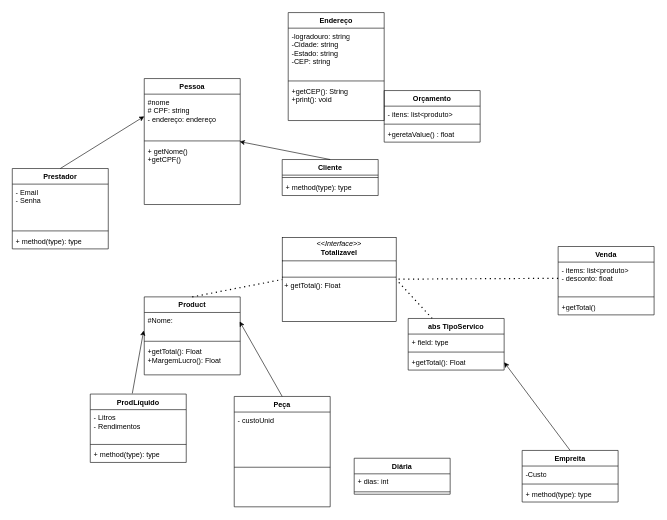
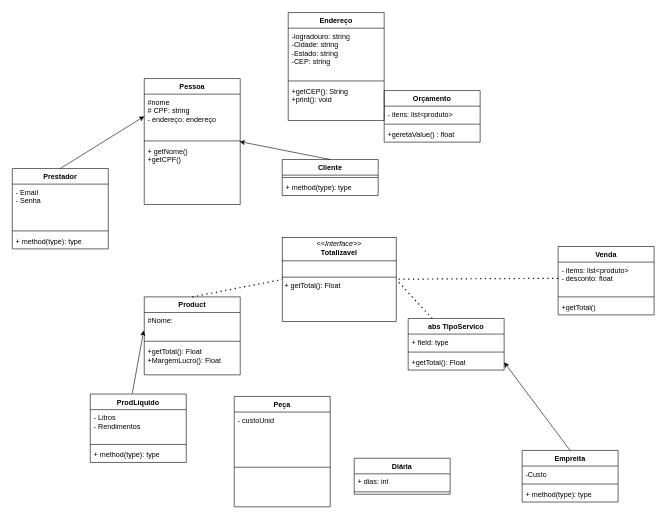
  <mxCell id="0" />
  <mxCell id="1" parent="0" />
  <mxCell id="2" value="Product" style="swimlane;fontStyle=1;align=center;verticalAlign=top;childLayout=stackLayout;horizontal=1;startSize=26;horizontalStack=0;resizeParent=1;resizeParentMax=0;resizeLast=0;collapsible=1;marginBottom=0;whiteSpace=wrap;html=1;" parent="1" vertex="1"><mxGeometry x="240" y="494" width="160" height="130" as="geometry" /></mxCell>
  <mxCell id="3" value="#Nome:&amp;nbsp;&lt;div&gt;&lt;br&gt;&lt;/div&gt;" style="text;strokeColor=none;fillColor=none;align=left;verticalAlign=top;spacingLeft=4;spacingRight=4;overflow=hidden;rotatable=0;points=[[0,0.5],[1,0.5]];portConstraint=eastwest;whiteSpace=wrap;html=1;" parent="2" vertex="1"><mxGeometry y="26" width="160" height="44" as="geometry" /></mxCell>
  <mxCell id="4" value="" style="line;strokeWidth=1;fillColor=none;align=left;verticalAlign=middle;spacingTop=-1;spacingLeft=3;spacingRight=3;rotatable=0;labelPosition=right;points=[];portConstraint=eastwest;strokeColor=inherit;" parent="2" vertex="1"><mxGeometry y="70" width="160" height="8" as="geometry" /></mxCell>
  <mxCell id="5" value="+getTotal(): Float&lt;div&gt;+MargemLucro(): Float&lt;br&gt;&lt;div&gt;&lt;br&gt;&lt;/div&gt;&lt;/div&gt;" style="text;strokeColor=none;fillColor=none;align=left;verticalAlign=top;spacingLeft=4;spacingRight=4;overflow=hidden;rotatable=0;points=[[0,0.5],[1,0.5]];portConstraint=eastwest;whiteSpace=wrap;html=1;" parent="2" vertex="1"><mxGeometry y="78" width="160" height="52" as="geometry" /></mxCell>
  <mxCell id="6" value="Orçamento" style="swimlane;fontStyle=1;align=center;verticalAlign=top;childLayout=stackLayout;horizontal=1;startSize=26;horizontalStack=0;resizeParent=1;resizeParentMax=0;resizeLast=0;collapsible=1;marginBottom=0;whiteSpace=wrap;html=1;" parent="1" vertex="1"><mxGeometry x="640" y="150" width="160" height="86" as="geometry" /></mxCell>
  <mxCell id="7" value="- itens: list&amp;lt;produto&amp;gt;" style="text;strokeColor=none;fillColor=none;align=left;verticalAlign=top;spacingLeft=4;spacingRight=4;overflow=hidden;rotatable=0;points=[[0,0.5],[1,0.5]];portConstraint=eastwest;whiteSpace=wrap;html=1;" parent="6" vertex="1"><mxGeometry y="26" width="160" height="26" as="geometry" /></mxCell>
  <mxCell id="8" value="" style="line;strokeWidth=1;fillColor=none;align=left;verticalAlign=middle;spacingTop=-1;spacingLeft=3;spacingRight=3;rotatable=0;labelPosition=right;points=[];portConstraint=eastwest;strokeColor=inherit;" parent="6" vertex="1"><mxGeometry y="52" width="160" height="8" as="geometry" /></mxCell>
  <mxCell id="9" value="+geretaValue() : float" style="text;strokeColor=none;fillColor=none;align=left;verticalAlign=top;spacingLeft=4;spacingRight=4;overflow=hidden;rotatable=0;points=[[0,0.5],[1,0.5]];portConstraint=eastwest;whiteSpace=wrap;html=1;" parent="6" vertex="1"><mxGeometry y="60" width="160" height="26" as="geometry" /></mxCell>
  <mxCell id="10" value="Pessoa" style="swimlane;fontStyle=1;align=center;verticalAlign=top;childLayout=stackLayout;horizontal=1;startSize=26;horizontalStack=0;resizeParent=1;resizeParentMax=0;resizeLast=0;collapsible=1;marginBottom=0;whiteSpace=wrap;html=1;" parent="1" vertex="1"><mxGeometry x="240" y="130" width="160" height="210" as="geometry" /></mxCell>
  <mxCell id="11" value="#nome&lt;div&gt;# CPF: string&lt;/div&gt;&lt;div&gt;- endereço: endereço&lt;/div&gt;" style="text;strokeColor=none;fillColor=none;align=left;verticalAlign=top;spacingLeft=4;spacingRight=4;overflow=hidden;rotatable=0;points=[[0,0.5],[1,0.5]];portConstraint=eastwest;whiteSpace=wrap;html=1;" parent="10" vertex="1"><mxGeometry y="26" width="160" height="74" as="geometry" /></mxCell>
  <mxCell id="12" value="" style="line;strokeWidth=1;fillColor=none;align=left;verticalAlign=middle;spacingTop=-1;spacingLeft=3;spacingRight=3;rotatable=0;labelPosition=right;points=[];portConstraint=eastwest;strokeColor=inherit;" parent="10" vertex="1"><mxGeometry y="100" width="160" height="8" as="geometry" /></mxCell>
  <mxCell id="13" value="+ getNome()&lt;div&gt;+getCPF()&lt;/div&gt;&lt;div&gt;&lt;br&gt;&lt;/div&gt;" style="text;strokeColor=none;fillColor=none;align=left;verticalAlign=top;spacingLeft=4;spacingRight=4;overflow=hidden;rotatable=0;points=[[0,0.5],[1,0.5]];portConstraint=eastwest;whiteSpace=wrap;html=1;" parent="10" vertex="1"><mxGeometry y="108" width="160" height="102" as="geometry" /></mxCell>
  <mxCell id="14" value="Prestador" style="swimlane;fontStyle=1;align=center;verticalAlign=top;childLayout=stackLayout;horizontal=1;startSize=26;horizontalStack=0;resizeParent=1;resizeParentMax=0;resizeLast=0;collapsible=1;marginBottom=0;whiteSpace=wrap;html=1;" parent="1" vertex="1"><mxGeometry x="20" y="280" width="160" height="134" as="geometry" /></mxCell>
  <mxCell id="15" value="- Email&lt;div&gt;- Senha&lt;/div&gt;&lt;div&gt;&lt;br&gt;&lt;/div&gt;" style="text;strokeColor=none;fillColor=none;align=left;verticalAlign=top;spacingLeft=4;spacingRight=4;overflow=hidden;rotatable=0;points=[[0,0.5],[1,0.5]];portConstraint=eastwest;whiteSpace=wrap;html=1;" parent="14" vertex="1"><mxGeometry y="26" width="160" height="74" as="geometry" /></mxCell>
  <mxCell id="16" value="" style="line;strokeWidth=1;fillColor=none;align=left;verticalAlign=middle;spacingTop=-1;spacingLeft=3;spacingRight=3;rotatable=0;labelPosition=right;points=[];portConstraint=eastwest;strokeColor=inherit;" parent="14" vertex="1"><mxGeometry y="100" width="160" height="8" as="geometry" /></mxCell>
  <mxCell id="17" value="+ method(type): type" style="text;strokeColor=none;fillColor=none;align=left;verticalAlign=top;spacingLeft=4;spacingRight=4;overflow=hidden;rotatable=0;points=[[0,0.5],[1,0.5]];portConstraint=eastwest;whiteSpace=wrap;html=1;" parent="14" vertex="1"><mxGeometry y="108" width="160" height="26" as="geometry" /></mxCell>
  <mxCell id="18" value="Cliente" style="swimlane;fontStyle=1;align=center;verticalAlign=top;childLayout=stackLayout;horizontal=1;startSize=26;horizontalStack=0;resizeParent=1;resizeParentMax=0;resizeLast=0;collapsible=1;marginBottom=0;whiteSpace=wrap;html=1;" parent="1" vertex="1"><mxGeometry x="470" y="265" width="160" height="60" as="geometry" /></mxCell>
  <mxCell id="19" value="" style="line;strokeWidth=1;fillColor=none;align=left;verticalAlign=middle;spacingTop=-1;spacingLeft=3;spacingRight=3;rotatable=0;labelPosition=right;points=[];portConstraint=eastwest;strokeColor=inherit;" parent="18" vertex="1"><mxGeometry y="26" width="160" height="8" as="geometry" /></mxCell>
  <mxCell id="20" value="+ method(type): type" style="text;strokeColor=none;fillColor=none;align=left;verticalAlign=top;spacingLeft=4;spacingRight=4;overflow=hidden;rotatable=0;points=[[0,0.5],[1,0.5]];portConstraint=eastwest;whiteSpace=wrap;html=1;" parent="18" vertex="1"><mxGeometry y="34" width="160" height="26" as="geometry" /></mxCell>
  <mxCell id="21" value="" style="endArrow=classic;html=1;rounded=0;exitX=0.5;exitY=0;exitDx=0;exitDy=0;entryX=0.994;entryY=-0.029;entryDx=0;entryDy=0;entryPerimeter=0;" parent="1" source="18" target="13" edge="1"><mxGeometry width="50" height="50" relative="1" as="geometry"><mxPoint x="300" y="200" as="sourcePoint" /><mxPoint x="490" y="220" as="targetPoint" /></mxGeometry></mxCell>
  <mxCell id="22" value="" style="endArrow=classic;html=1;rounded=0;entryX=0;entryY=0.5;entryDx=0;entryDy=0;exitX=0.5;exitY=0;exitDx=0;exitDy=0;" parent="1" source="14" target="11" edge="1"><mxGeometry width="50" height="50" relative="1" as="geometry"><mxPoint x="140" y="170" as="sourcePoint" /><mxPoint x="350" y="150" as="targetPoint" /></mxGeometry></mxCell>
  <mxCell id="23" value="ProdLíquido" style="swimlane;fontStyle=1;align=center;verticalAlign=top;childLayout=stackLayout;horizontal=1;startSize=26;horizontalStack=0;resizeParent=1;resizeParentMax=0;resizeLast=0;collapsible=1;marginBottom=0;whiteSpace=wrap;html=1;" parent="1" vertex="1"><mxGeometry x="150" y="656" width="160" height="114" as="geometry" /></mxCell>
  <mxCell id="24" value="- Litros&lt;div&gt;- Rendimentos&lt;/div&gt;" style="text;strokeColor=none;fillColor=none;align=left;verticalAlign=top;spacingLeft=4;spacingRight=4;overflow=hidden;rotatable=0;points=[[0,0.5],[1,0.5]];portConstraint=eastwest;whiteSpace=wrap;html=1;" parent="23" vertex="1"><mxGeometry y="26" width="160" height="54" as="geometry" /></mxCell>
  <mxCell id="25" value="" style="line;strokeWidth=1;fillColor=none;align=left;verticalAlign=middle;spacingTop=-1;spacingLeft=3;spacingRight=3;rotatable=0;labelPosition=right;points=[];portConstraint=eastwest;strokeColor=inherit;" parent="23" vertex="1"><mxGeometry y="80" width="160" height="8" as="geometry" /></mxCell>
  <mxCell id="26" value="+ method(type): type" style="text;strokeColor=none;fillColor=none;align=left;verticalAlign=top;spacingLeft=4;spacingRight=4;overflow=hidden;rotatable=0;points=[[0,0.5],[1,0.5]];portConstraint=eastwest;whiteSpace=wrap;html=1;" parent="23" vertex="1"><mxGeometry y="88" width="160" height="26" as="geometry" /></mxCell>
  <mxCell id="27" value="Peça" style="swimlane;fontStyle=1;align=center;verticalAlign=top;childLayout=stackLayout;horizontal=1;startSize=26;horizontalStack=0;resizeParent=1;resizeParentMax=0;resizeLast=0;collapsible=1;marginBottom=0;whiteSpace=wrap;html=1;" parent="1" vertex="1"><mxGeometry x="390" y="660" width="160" height="184" as="geometry" /></mxCell>
  <mxCell id="28" value="- custoUnid" style="text;strokeColor=none;fillColor=none;align=left;verticalAlign=top;spacingLeft=4;spacingRight=4;overflow=hidden;rotatable=0;points=[[0,0.5],[1,0.5]];portConstraint=eastwest;whiteSpace=wrap;html=1;" parent="27" vertex="1"><mxGeometry y="26" width="160" height="26" as="geometry" /></mxCell>
  <mxCell id="29" value="" style="line;strokeWidth=1;fillColor=none;align=left;verticalAlign=middle;spacingTop=-1;spacingLeft=3;spacingRight=3;rotatable=0;labelPosition=right;points=[];portConstraint=eastwest;strokeColor=inherit;" parent="27" vertex="1"><mxGeometry y="52" width="160" height="132" as="geometry" /></mxCell>
- <mxCell id="30" value="" style="endArrow=classic;html=1;rounded=0;entryX=0.994;entryY=0.341;entryDx=0;entryDy=0;entryPerimeter=0;exitX=0.5;exitY=0;exitDx=0;exitDy=0;" parent="1" target="3" edge="1" source="27"><mxGeometry width="50" height="50" relative="1" as="geometry"><mxPoint x="420" y="650" as="sourcePoint" /><mxPoint x="480" y="460" as="targetPoint" /></mxGeometry></mxCell>
  <mxCell id="31" value="" style="endArrow=classic;html=1;rounded=0;entryX=-0.006;entryY=0.682;entryDx=0;entryDy=0;entryPerimeter=0;exitX=0.438;exitY=-0.009;exitDx=0;exitDy=0;exitPerimeter=0;" parent="1" source="23" target="3" edge="1"><mxGeometry width="50" height="50" relative="1" as="geometry"><mxPoint x="181" y="705" as="sourcePoint" /><mxPoint x="90" y="590" as="targetPoint" /></mxGeometry></mxCell>
  <mxCell id="32" value="Empreita" style="swimlane;fontStyle=1;align=center;verticalAlign=top;childLayout=stackLayout;horizontal=1;startSize=26;horizontalStack=0;resizeParent=1;resizeParentMax=0;resizeLast=0;collapsible=1;marginBottom=0;whiteSpace=wrap;html=1;" parent="1" vertex="1"><mxGeometry x="870" y="750" width="160" height="86" as="geometry" /></mxCell>
  <mxCell id="33" value="-Custo" style="text;strokeColor=none;fillColor=none;align=left;verticalAlign=top;spacingLeft=4;spacingRight=4;overflow=hidden;rotatable=0;points=[[0,0.5],[1,0.5]];portConstraint=eastwest;whiteSpace=wrap;html=1;" parent="32" vertex="1"><mxGeometry y="26" width="160" height="26" as="geometry" /></mxCell>
  <mxCell id="34" value="" style="line;strokeWidth=1;fillColor=none;align=left;verticalAlign=middle;spacingTop=-1;spacingLeft=3;spacingRight=3;rotatable=0;labelPosition=right;points=[];portConstraint=eastwest;strokeColor=inherit;" parent="32" vertex="1"><mxGeometry y="52" width="160" height="8" as="geometry" /></mxCell>
  <mxCell id="35" value="+ method(type): type" style="text;strokeColor=none;fillColor=none;align=left;verticalAlign=top;spacingLeft=4;spacingRight=4;overflow=hidden;rotatable=0;points=[[0,0.5],[1,0.5]];portConstraint=eastwest;whiteSpace=wrap;html=1;" parent="32" vertex="1"><mxGeometry y="60" width="160" height="26" as="geometry" /></mxCell>
  <mxCell id="36" value="Diária" style="swimlane;fontStyle=1;align=center;verticalAlign=top;childLayout=stackLayout;horizontal=1;startSize=26;horizontalStack=0;resizeParent=1;resizeParentMax=0;resizeLast=0;collapsible=1;marginBottom=0;whiteSpace=wrap;html=1;" parent="1" vertex="1"><mxGeometry x="590" y="763" width="160" height="60" as="geometry" /></mxCell>
  <mxCell id="37" value="+ dias: int" style="text;strokeColor=none;fillColor=none;align=left;verticalAlign=top;spacingLeft=4;spacingRight=4;overflow=hidden;rotatable=0;points=[[0,0.5],[1,0.5]];portConstraint=eastwest;whiteSpace=wrap;html=1;" parent="36" vertex="1"><mxGeometry y="26" width="160" height="26" as="geometry" /></mxCell>
  <mxCell id="38" value="" style="line;strokeWidth=1;fillColor=none;align=left;verticalAlign=middle;spacingTop=-1;spacingLeft=3;spacingRight=3;rotatable=0;labelPosition=right;points=[];portConstraint=eastwest;strokeColor=inherit;" parent="36" vertex="1"><mxGeometry y="52" width="160" height="8" as="geometry" /></mxCell>
  <mxCell id="39" value="&lt;p style=&quot;margin:0px;margin-top:4px;text-align:center;&quot;&gt;&lt;i&gt;&amp;lt;&amp;lt;Interface&amp;gt;&amp;gt;&lt;/i&gt;&lt;br&gt;&lt;b&gt;Totalizavel&lt;/b&gt;&lt;/p&gt;&lt;hr size=&quot;1&quot; style=&quot;border-style:solid;&quot;&gt;&lt;p style=&quot;margin:0px;margin-left:4px;&quot;&gt;&lt;br&gt;&lt;/p&gt;&lt;hr size=&quot;1&quot; style=&quot;border-style:solid;&quot;&gt;&lt;p style=&quot;margin:0px;margin-left:4px;&quot;&gt;+ getTotal(): Float&lt;/p&gt;" style="verticalAlign=top;align=left;overflow=fill;html=1;whiteSpace=wrap;" vertex="1" parent="1"><mxGeometry x="470" y="395" width="190" height="140" as="geometry" /></mxCell>
  <mxCell id="40" value="" style="endArrow=none;dashed=1;html=1;dashPattern=1 3;strokeWidth=2;rounded=0;entryX=0;entryY=0.5;entryDx=0;entryDy=0;exitX=0.5;exitY=0;exitDx=0;exitDy=0;" edge="1" parent="1" source="2" target="39"><mxGeometry width="50" height="50" relative="1" as="geometry"><mxPoint x="430" y="630" as="sourcePoint" /><mxPoint x="480" y="580" as="targetPoint" /></mxGeometry></mxCell>
  <mxCell id="41" value="" style="endArrow=none;dashed=1;html=1;dashPattern=1 3;strokeWidth=2;rounded=0;entryX=1;entryY=0.5;entryDx=0;entryDy=0;exitX=0.25;exitY=0;exitDx=0;exitDy=0;" edge="1" parent="1" source="43" target="39"><mxGeometry width="50" height="50" relative="1" as="geometry"><mxPoint x="440" y="710" as="sourcePoint" /><mxPoint x="490" y="660" as="targetPoint" /></mxGeometry></mxCell>
  <mxCell id="42" value="" style="endArrow=classic;html=1;rounded=0;entryX=1;entryY=0.5;entryDx=0;entryDy=0;exitX=0.5;exitY=0;exitDx=0;exitDy=0;" edge="1" parent="1" source="32" target="46"><mxGeometry width="50" height="50" relative="1" as="geometry"><mxPoint x="440" y="710" as="sourcePoint" /><mxPoint x="840" y="643" as="targetPoint" /></mxGeometry></mxCell>
  <mxCell id="43" value="abs TipoServico" style="swimlane;fontStyle=1;align=center;verticalAlign=top;childLayout=stackLayout;horizontal=1;startSize=26;horizontalStack=0;resizeParent=1;resizeParentMax=0;resizeLast=0;collapsible=1;marginBottom=0;whiteSpace=wrap;html=1;" vertex="1" parent="1"><mxGeometry x="680" y="530" width="160" height="86" as="geometry" /></mxCell>
  <mxCell id="44" value="+ field: type" style="text;strokeColor=none;fillColor=none;align=left;verticalAlign=top;spacingLeft=4;spacingRight=4;overflow=hidden;rotatable=0;points=[[0,0.5],[1,0.5]];portConstraint=eastwest;whiteSpace=wrap;html=1;" vertex="1" parent="43"><mxGeometry y="26" width="160" height="26" as="geometry" /></mxCell>
  <mxCell id="45" value="" style="line;strokeWidth=1;fillColor=none;align=left;verticalAlign=middle;spacingTop=-1;spacingLeft=3;spacingRight=3;rotatable=0;labelPosition=right;points=[];portConstraint=eastwest;strokeColor=inherit;" vertex="1" parent="43"><mxGeometry y="52" width="160" height="8" as="geometry" /></mxCell>
  <mxCell id="46" value="+getTotal(): Float" style="text;strokeColor=none;fillColor=none;align=left;verticalAlign=top;spacingLeft=4;spacingRight=4;overflow=hidden;rotatable=0;points=[[0,0.5],[1,0.5]];portConstraint=eastwest;whiteSpace=wrap;html=1;" vertex="1" parent="43"><mxGeometry y="60" width="160" height="26" as="geometry" /></mxCell>
  <mxCell id="47" value="Venda" style="swimlane;fontStyle=1;align=center;verticalAlign=top;childLayout=stackLayout;horizontal=1;startSize=26;horizontalStack=0;resizeParent=1;resizeParentMax=0;resizeLast=0;collapsible=1;marginBottom=0;whiteSpace=wrap;html=1;" vertex="1" parent="1"><mxGeometry x="930" y="410" width="160" height="114" as="geometry" /></mxCell>
  <mxCell id="48" value="- items: list&amp;lt;produto&amp;gt;&lt;div&gt;- desconto: float&lt;/div&gt;" style="text;strokeColor=none;fillColor=none;align=left;verticalAlign=top;spacingLeft=4;spacingRight=4;overflow=hidden;rotatable=0;points=[[0,0.5],[1,0.5]];portConstraint=eastwest;whiteSpace=wrap;html=1;" vertex="1" parent="47"><mxGeometry y="26" width="160" height="54" as="geometry" /></mxCell>
  <mxCell id="49" value="" style="line;strokeWidth=1;fillColor=none;align=left;verticalAlign=middle;spacingTop=-1;spacingLeft=3;spacingRight=3;rotatable=0;labelPosition=right;points=[];portConstraint=eastwest;strokeColor=inherit;" vertex="1" parent="47"><mxGeometry y="80" width="160" height="8" as="geometry" /></mxCell>
  <mxCell id="50" value="+getTotal()" style="text;strokeColor=none;fillColor=none;align=left;verticalAlign=top;spacingLeft=4;spacingRight=4;overflow=hidden;rotatable=0;points=[[0,0.5],[1,0.5]];portConstraint=eastwest;whiteSpace=wrap;html=1;" vertex="1" parent="47"><mxGeometry y="88" width="160" height="26" as="geometry" /></mxCell>
  <mxCell id="51" value="" style="endArrow=none;dashed=1;html=1;dashPattern=1 3;strokeWidth=2;rounded=0;exitX=0;exitY=0.5;exitDx=0;exitDy=0;" edge="1" parent="1" source="48" target="39"><mxGeometry width="50" height="50" relative="1" as="geometry"><mxPoint x="770" y="460" as="sourcePoint" /><mxPoint x="710" y="370" as="targetPoint" /></mxGeometry></mxCell>
  <mxCell id="52" value="Endereço" style="swimlane;fontStyle=1;align=center;verticalAlign=top;childLayout=stackLayout;horizontal=1;startSize=26;horizontalStack=0;resizeParent=1;resizeParentMax=0;resizeLast=0;collapsible=1;marginBottom=0;whiteSpace=wrap;html=1;" vertex="1" parent="1"><mxGeometry x="480" y="20" width="160" height="180" as="geometry" /></mxCell>
  <mxCell id="53" value="-logradouro: string&lt;div&gt;-Cidade: string&lt;/div&gt;&lt;div&gt;-Estado: string&lt;/div&gt;&lt;div&gt;-CEP: string&lt;/div&gt;" style="text;strokeColor=none;fillColor=none;align=left;verticalAlign=top;spacingLeft=4;spacingRight=4;overflow=hidden;rotatable=0;points=[[0,0.5],[1,0.5]];portConstraint=eastwest;whiteSpace=wrap;html=1;" vertex="1" parent="52"><mxGeometry y="26" width="160" height="84" as="geometry" /></mxCell>
  <mxCell id="54" value="" style="line;strokeWidth=1;fillColor=none;align=left;verticalAlign=middle;spacingTop=-1;spacingLeft=3;spacingRight=3;rotatable=0;labelPosition=right;points=[];portConstraint=eastwest;strokeColor=inherit;" vertex="1" parent="52"><mxGeometry y="110" width="160" height="8" as="geometry" /></mxCell>
  <mxCell id="55" value="+getCEP(): String&lt;div&gt;+print(): void&lt;/div&gt;" style="text;strokeColor=none;fillColor=none;align=left;verticalAlign=top;spacingLeft=4;spacingRight=4;overflow=hidden;rotatable=0;points=[[0,0.5],[1,0.5]];portConstraint=eastwest;whiteSpace=wrap;html=1;" vertex="1" parent="52"><mxGeometry y="118" width="160" height="62" as="geometry" /></mxCell>
